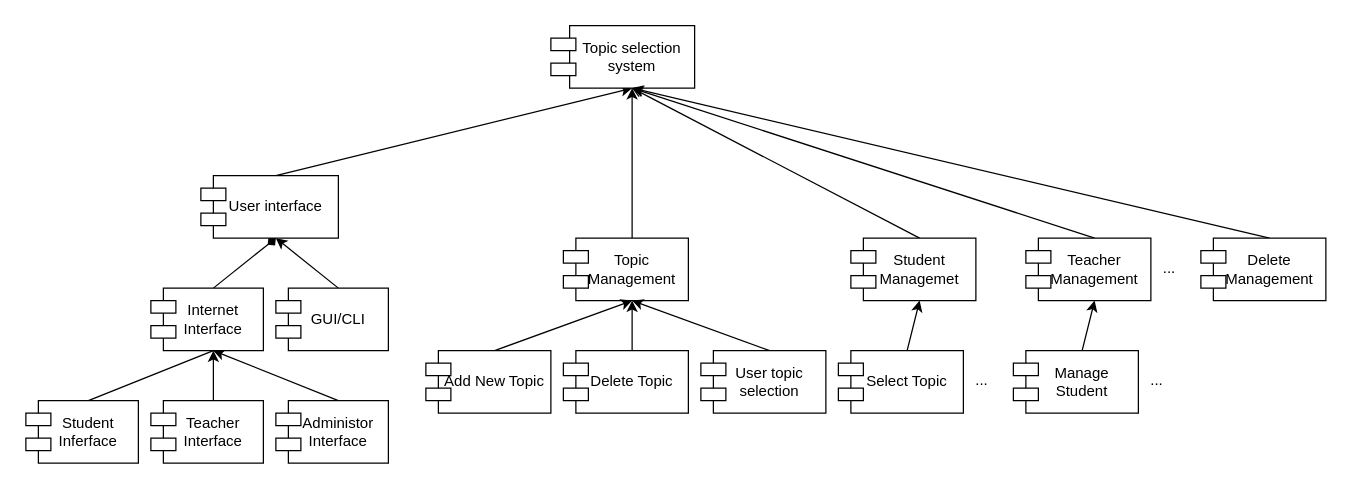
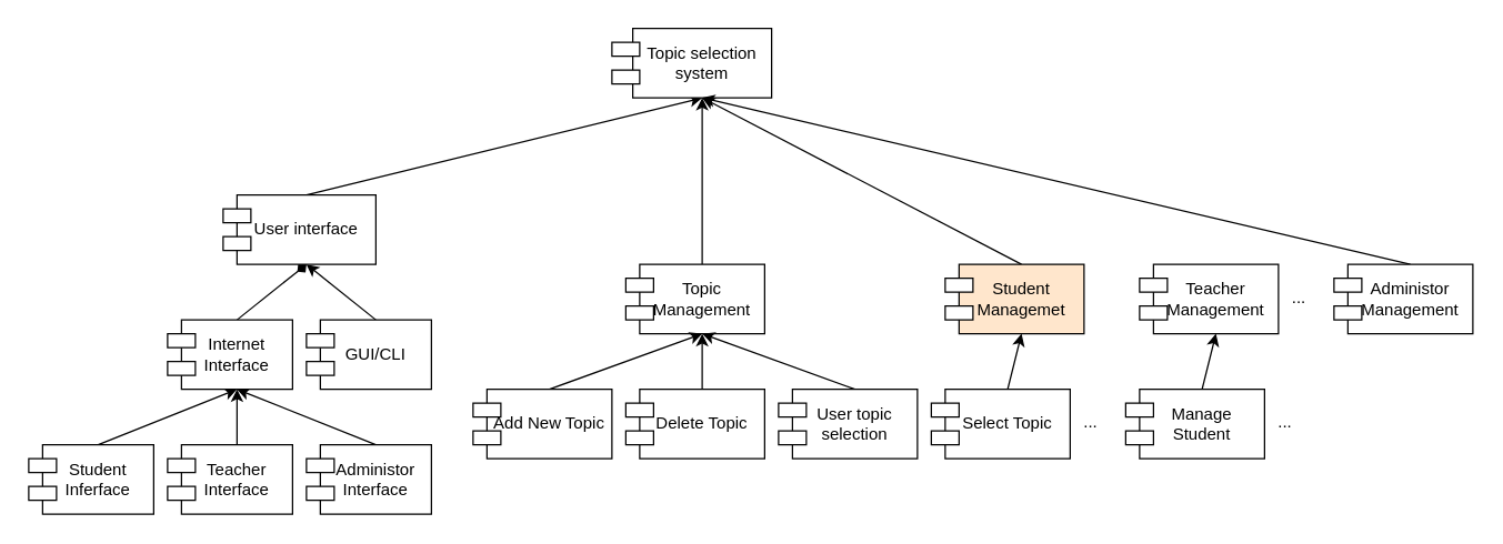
  <mxCell id="0" />
  <mxCell id="1" parent="0" />
- <mxCell id="2" style="edgeStyle=none;html=1;exitX=0.5;exitY=0;exitDx=0;exitDy=0;entryX=0.5;entryY=1;entryDx=0;entryDy=0;entryPerimeter=0;endArrow=none;" edge="1" parent="1" source="3" target="9"><mxGeometry relative="1" as="geometry" /></mxCell>
+ <mxCell id="2" style="edgeStyle=none;html=1;exitX=0.5;exitY=0;exitDx=0;exitDy=0;entryX=0.5;entryY=1;entryDx=0;entryDy=0;entryPerimeter=0;" edge="1" parent="1" source="3" target="9"><mxGeometry relative="1" as="geometry" /></mxCell>
  <mxCell id="3" value="Student Inferface" style="rounded=0;whiteSpace=wrap;html=1;" vertex="1" parent="1"><mxGeometry x="30" y="320" width="80" height="50" as="geometry" /></mxCell>
  <mxCell id="4" style="edgeStyle=none;html=1;exitX=0.5;exitY=0;exitDx=0;exitDy=0;" edge="1" parent="1" source="5"><mxGeometry relative="1" as="geometry"><mxPoint x="170" y="280" as="targetPoint" /></mxGeometry></mxCell>
  <mxCell id="5" value="Teacher Interface" style="rounded=0;whiteSpace=wrap;html=1;" vertex="1" parent="1"><mxGeometry x="130" y="320" width="80" height="50" as="geometry" /></mxCell>
  <mxCell id="6" style="edgeStyle=none;html=1;exitX=0.5;exitY=0;exitDx=0;exitDy=0;" edge="1" parent="1" source="7"><mxGeometry relative="1" as="geometry"><mxPoint x="170" y="280" as="targetPoint" /></mxGeometry></mxCell>
  <mxCell id="7" value="Administor Interface" style="rounded=0;whiteSpace=wrap;html=1;" vertex="1" parent="1"><mxGeometry x="230" y="320" width="80" height="50" as="geometry" /></mxCell>
  <mxCell id="8" style="edgeStyle=none;html=1;exitX=0.5;exitY=0;exitDx=0;exitDy=0;entryX=0.5;entryY=1;entryDx=0;entryDy=0;endArrow=diamond;" edge="1" parent="1" source="9" target="13"><mxGeometry relative="1" as="geometry" /></mxCell>
  <mxCell id="9" value="Internet&lt;br&gt;Interface" style="rounded=0;whiteSpace=wrap;html=1;" vertex="1" parent="1"><mxGeometry x="130" y="230" width="80" height="50" as="geometry" /></mxCell>
  <mxCell id="10" style="edgeStyle=none;html=1;exitX=0.5;exitY=0;exitDx=0;exitDy=0;entryX=0.5;entryY=1;entryDx=0;entryDy=0;" edge="1" parent="1" source="11" target="13"><mxGeometry relative="1" as="geometry"><mxPoint x="240" y="190" as="targetPoint" /></mxGeometry></mxCell>
  <mxCell id="11" value="GUI/CLI" style="rounded=0;whiteSpace=wrap;html=1;" vertex="1" parent="1"><mxGeometry x="230" y="230" width="80" height="50" as="geometry" /></mxCell>
  <mxCell id="12" style="edgeStyle=none;html=1;exitX=0.5;exitY=0;exitDx=0;exitDy=0;entryX=0.5;entryY=1;entryDx=0;entryDy=0;" edge="1" parent="1" source="13" target="26"><mxGeometry relative="1" as="geometry" /></mxCell>
  <mxCell id="13" value="User interface" style="rounded=0;whiteSpace=wrap;html=1;" vertex="1" parent="1"><mxGeometry x="170" y="140" width="100" height="50" as="geometry" /></mxCell>
  <mxCell id="14" value="" style="rounded=0;whiteSpace=wrap;html=1;" vertex="1" parent="1"><mxGeometry x="120" y="240" width="20" height="10" as="geometry" /></mxCell>
  <mxCell id="15" value="" style="rounded=0;whiteSpace=wrap;html=1;" vertex="1" parent="1"><mxGeometry x="120" y="260" width="20" height="10" as="geometry" /></mxCell>
  <mxCell id="16" value="" style="rounded=0;whiteSpace=wrap;html=1;" vertex="1" parent="1"><mxGeometry x="220" y="240" width="20" height="10" as="geometry" /></mxCell>
  <mxCell id="17" value="" style="rounded=0;whiteSpace=wrap;html=1;" vertex="1" parent="1"><mxGeometry x="220" y="260" width="20" height="10" as="geometry" /></mxCell>
  <mxCell id="18" value="" style="rounded=0;whiteSpace=wrap;html=1;" vertex="1" parent="1"><mxGeometry x="20" y="330" width="20" height="10" as="geometry" /></mxCell>
  <mxCell id="19" value="" style="rounded=0;whiteSpace=wrap;html=1;" vertex="1" parent="1"><mxGeometry x="20" y="350" width="20" height="10" as="geometry" /></mxCell>
  <mxCell id="20" value="" style="rounded=0;whiteSpace=wrap;html=1;" vertex="1" parent="1"><mxGeometry x="120" y="330" width="20" height="10" as="geometry" /></mxCell>
  <mxCell id="21" value="" style="rounded=0;whiteSpace=wrap;html=1;" vertex="1" parent="1"><mxGeometry x="120" y="350" width="20" height="10" as="geometry" /></mxCell>
  <mxCell id="22" value="" style="rounded=0;whiteSpace=wrap;html=1;" vertex="1" parent="1"><mxGeometry x="220" y="330" width="20" height="10" as="geometry" /></mxCell>
  <mxCell id="23" value="" style="rounded=0;whiteSpace=wrap;html=1;" vertex="1" parent="1"><mxGeometry x="220" y="350" width="20" height="10" as="geometry" /></mxCell>
  <mxCell id="24" value="" style="rounded=0;whiteSpace=wrap;html=1;" vertex="1" parent="1"><mxGeometry x="160" y="150" width="20" height="10" as="geometry" /></mxCell>
  <mxCell id="25" value="" style="rounded=0;whiteSpace=wrap;html=1;" vertex="1" parent="1"><mxGeometry x="160" y="170" width="20" height="10" as="geometry" /></mxCell>
  <mxCell id="26" value="Topic selection system" style="rounded=0;whiteSpace=wrap;html=1;" vertex="1" parent="1"><mxGeometry x="455" y="20" width="100" height="50" as="geometry" /></mxCell>
  <mxCell id="27" value="" style="rounded=0;whiteSpace=wrap;html=1;" vertex="1" parent="1"><mxGeometry x="440" y="30" width="20" height="10" as="geometry" /></mxCell>
  <mxCell id="28" value="" style="rounded=0;whiteSpace=wrap;html=1;" vertex="1" parent="1"><mxGeometry x="440" y="50" width="20" height="10" as="geometry" /></mxCell>
  <mxCell id="29" style="edgeStyle=none;html=1;exitX=0.5;exitY=0;exitDx=0;exitDy=0;entryX=0.5;entryY=1;entryDx=0;entryDy=0;" edge="1" parent="1" source="30" target="26"><mxGeometry relative="1" as="geometry" /></mxCell>
  <mxCell id="30" value="Topic Management" style="rounded=0;whiteSpace=wrap;html=1;" vertex="1" parent="1"><mxGeometry x="460" y="190" width="90" height="50" as="geometry" /></mxCell>
  <mxCell id="31" value="" style="rounded=0;whiteSpace=wrap;html=1;" vertex="1" parent="1"><mxGeometry x="450" y="200" width="20" height="10" as="geometry" /></mxCell>
  <mxCell id="32" value="" style="rounded=0;whiteSpace=wrap;html=1;" vertex="1" parent="1"><mxGeometry x="450" y="220" width="20" height="10" as="geometry" /></mxCell>
  <mxCell id="33" style="edgeStyle=none;html=1;exitX=0.5;exitY=0;exitDx=0;exitDy=0;entryX=0.5;entryY=1;entryDx=0;entryDy=0;" edge="1" parent="1" source="34" target="30"><mxGeometry relative="1" as="geometry" /></mxCell>
  <mxCell id="34" value="Add New Topic" style="rounded=0;whiteSpace=wrap;html=1;" vertex="1" parent="1"><mxGeometry x="350" y="280" width="90" height="50" as="geometry" /></mxCell>
  <mxCell id="35" value="" style="rounded=0;whiteSpace=wrap;html=1;" vertex="1" parent="1"><mxGeometry x="340" y="290" width="20" height="10" as="geometry" /></mxCell>
  <mxCell id="36" value="" style="rounded=0;whiteSpace=wrap;html=1;" vertex="1" parent="1"><mxGeometry x="340" y="310" width="20" height="10" as="geometry" /></mxCell>
  <mxCell id="37" style="edgeStyle=none;html=1;exitX=0.5;exitY=0;exitDx=0;exitDy=0;entryX=0.5;entryY=1;entryDx=0;entryDy=0;" edge="1" parent="1" source="38" target="30"><mxGeometry relative="1" as="geometry" /></mxCell>
  <mxCell id="38" value="Delete Topic" style="rounded=0;whiteSpace=wrap;html=1;" vertex="1" parent="1"><mxGeometry x="460" y="280" width="90" height="50" as="geometry" /></mxCell>
  <mxCell id="39" value="" style="rounded=0;whiteSpace=wrap;html=1;" vertex="1" parent="1"><mxGeometry x="450" y="290" width="20" height="10" as="geometry" /></mxCell>
  <mxCell id="40" value="" style="rounded=0;whiteSpace=wrap;html=1;" vertex="1" parent="1"><mxGeometry x="450" y="310" width="20" height="10" as="geometry" /></mxCell>
- <mxCell id="41" style="edgeStyle=none;html=1;exitX=0.5;exitY=0;exitDx=0;exitDy=0;entryX=0.5;entryY=1;entryDx=0;entryDy=0;endArrow=open;" edge="1" parent="1" source="42" target="26"><mxGeometry relative="1" as="geometry" /></mxCell>
- <mxCell id="42" value="Student Managemet" style="rounded=0;whiteSpace=wrap;html=1;" vertex="1" parent="1"><mxGeometry x="690" y="190" width="90" height="50" as="geometry" /></mxCell>
+ <mxCell id="41" style="edgeStyle=none;html=1;exitX=0.5;exitY=0;exitDx=0;exitDy=0;entryX=0.5;entryY=1;entryDx=0;entryDy=0;" edge="1" parent="1" source="42" target="26"><mxGeometry relative="1" as="geometry" /></mxCell>
+ <mxCell id="42" value="Student Managemet" style="rounded=0;whiteSpace=wrap;html=1;fillColor=#ffe6cc;" vertex="1" parent="1"><mxGeometry x="690" y="190" width="90" height="50" as="geometry" /></mxCell>
  <mxCell id="43" value="" style="rounded=0;whiteSpace=wrap;html=1;" vertex="1" parent="1"><mxGeometry x="680" y="200" width="20" height="10" as="geometry" /></mxCell>
  <mxCell id="44" value="" style="rounded=0;whiteSpace=wrap;html=1;" vertex="1" parent="1"><mxGeometry x="680" y="220" width="20" height="10" as="geometry" /></mxCell>
- <mxCell id="45" style="edgeStyle=none;html=1;exitX=0.5;exitY=0;exitDx=0;exitDy=0;entryX=0.5;entryY=1;entryDx=0;entryDy=0;" edge="1" parent="1" source="46" target="26"><mxGeometry relative="1" as="geometry" /></mxCell>
  <mxCell id="46" value="Teacher Management" style="rounded=0;whiteSpace=wrap;html=1;" vertex="1" parent="1"><mxGeometry x="830" y="190" width="90" height="50" as="geometry" /></mxCell>
  <mxCell id="47" value="" style="rounded=0;whiteSpace=wrap;html=1;" vertex="1" parent="1"><mxGeometry x="820" y="200" width="20" height="10" as="geometry" /></mxCell>
  <mxCell id="48" value="" style="rounded=0;whiteSpace=wrap;html=1;" vertex="1" parent="1"><mxGeometry x="820" y="220" width="20" height="10" as="geometry" /></mxCell>
  <mxCell id="49" style="edgeStyle=none;html=1;exitX=0.5;exitY=0;exitDx=0;exitDy=0;entryX=0.5;entryY=1;entryDx=0;entryDy=0;" edge="1" parent="1" source="50" target="26"><mxGeometry relative="1" as="geometry" /></mxCell>
- <mxCell id="50" value="Delete Management" style="rounded=0;whiteSpace=wrap;html=1;" vertex="1" parent="1"><mxGeometry x="970" y="190" width="90" height="50" as="geometry" /></mxCell>
+ <mxCell id="50" value="Administor Management" style="rounded=0;whiteSpace=wrap;html=1;" vertex="1" parent="1"><mxGeometry x="970" y="190" width="90" height="50" as="geometry" /></mxCell>
  <mxCell id="51" value="" style="rounded=0;whiteSpace=wrap;html=1;" vertex="1" parent="1"><mxGeometry x="960" y="200" width="20" height="10" as="geometry" /></mxCell>
  <mxCell id="52" value="" style="rounded=0;whiteSpace=wrap;html=1;" vertex="1" parent="1"><mxGeometry x="960" y="220" width="20" height="10" as="geometry" /></mxCell>
  <mxCell id="53" style="edgeStyle=none;html=1;exitX=0.5;exitY=0;exitDx=0;exitDy=0;entryX=0.5;entryY=1;entryDx=0;entryDy=0;" edge="1" parent="1" source="54" target="42"><mxGeometry relative="1" as="geometry" /></mxCell>
  <mxCell id="54" value="Select Topic" style="rounded=0;whiteSpace=wrap;html=1;" vertex="1" parent="1"><mxGeometry x="680" y="280" width="90" height="50" as="geometry" /></mxCell>
  <mxCell id="55" value="" style="rounded=0;whiteSpace=wrap;html=1;" vertex="1" parent="1"><mxGeometry x="670" y="290" width="20" height="10" as="geometry" /></mxCell>
  <mxCell id="56" value="" style="rounded=0;whiteSpace=wrap;html=1;" vertex="1" parent="1"><mxGeometry x="670" y="310" width="20" height="10" as="geometry" /></mxCell>
  <mxCell id="57" style="edgeStyle=none;html=1;exitX=0.5;exitY=0;exitDx=0;exitDy=0;entryX=0.5;entryY=1;entryDx=0;entryDy=0;" edge="1" parent="1" source="58" target="46"><mxGeometry relative="1" as="geometry" /></mxCell>
  <mxCell id="58" value="Manage Student" style="rounded=0;whiteSpace=wrap;html=1;" vertex="1" parent="1"><mxGeometry x="820" y="280" width="90" height="50" as="geometry" /></mxCell>
  <mxCell id="59" value="" style="rounded=0;whiteSpace=wrap;html=1;" vertex="1" parent="1"><mxGeometry x="810" y="290" width="20" height="10" as="geometry" /></mxCell>
  <mxCell id="60" value="" style="rounded=0;whiteSpace=wrap;html=1;" vertex="1" parent="1"><mxGeometry x="810" y="310" width="20" height="10" as="geometry" /></mxCell>
  <mxCell id="61" style="edgeStyle=none;html=1;exitX=0.5;exitY=0;exitDx=0;exitDy=0;entryX=0.5;entryY=1;entryDx=0;entryDy=0;" edge="1" parent="1" source="62" target="30"><mxGeometry relative="1" as="geometry" /></mxCell>
  <mxCell id="62" value="User topic selection" style="rounded=0;whiteSpace=wrap;html=1;" vertex="1" parent="1"><mxGeometry x="570" y="280" width="90" height="50" as="geometry" /></mxCell>
  <mxCell id="63" value="" style="rounded=0;whiteSpace=wrap;html=1;" vertex="1" parent="1"><mxGeometry x="560" y="290" width="20" height="10" as="geometry" /></mxCell>
  <mxCell id="64" value="" style="rounded=0;whiteSpace=wrap;html=1;" vertex="1" parent="1"><mxGeometry x="560" y="310" width="20" height="10" as="geometry" /></mxCell>
  <mxCell id="65" value="..." style="text;whiteSpace=wrap;html=1;align=center;" vertex="1" parent="1"><mxGeometry x="740" y="290" width="90" height="50" as="geometry" /></mxCell>
  <mxCell id="66" value="..." style="text;whiteSpace=wrap;html=1;align=center;" vertex="1" parent="1"><mxGeometry x="880" y="290" width="90" height="50" as="geometry" /></mxCell>
  <mxCell id="67" value="..." style="text;whiteSpace=wrap;html=1;align=center;" vertex="1" parent="1"><mxGeometry x="890" y="200" width="90" height="50" as="geometry" /></mxCell>
